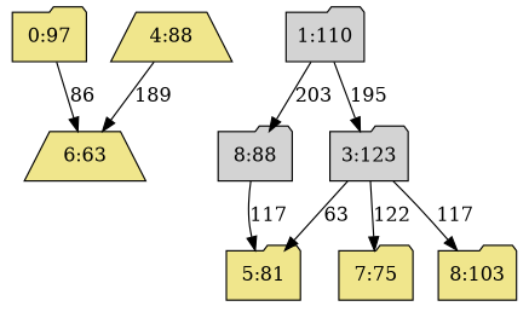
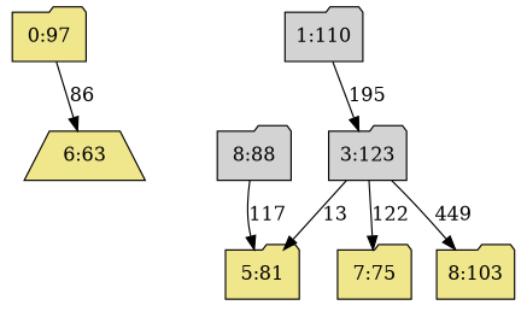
  digraph {
    node [fillcolor=khaki shape=folder style=filled]
    n1 [label="0:97"]
    n2 [label="6:63" shape=trapezium]
-   n3 [label="4:88" shape=trapezium]
    n4 [fillcolor=lightgrey label="1:110"]
    n5 [fillcolor=lightgrey label="8:88"]
    n6 [fillcolor=lightgrey label="3:123"]
    n7 [label="5:81"]
    n8 [label="7:75"]
    n9 [label="8:103"]
    n1 -> n2 [label=86]
-   n3 -> n2 [label=189]
-   n4 -> n5 [label=203]
    n4 -> n6 [label=195]
    n5 -> n7 [label=117]
-   n6 -> n7 [label=63]
+   n6 -> n7 [label=13]
    n6 -> n8 [label=122]
-   n6 -> n9 [label=117]
+   n6 -> n9 [label=449]
  }
